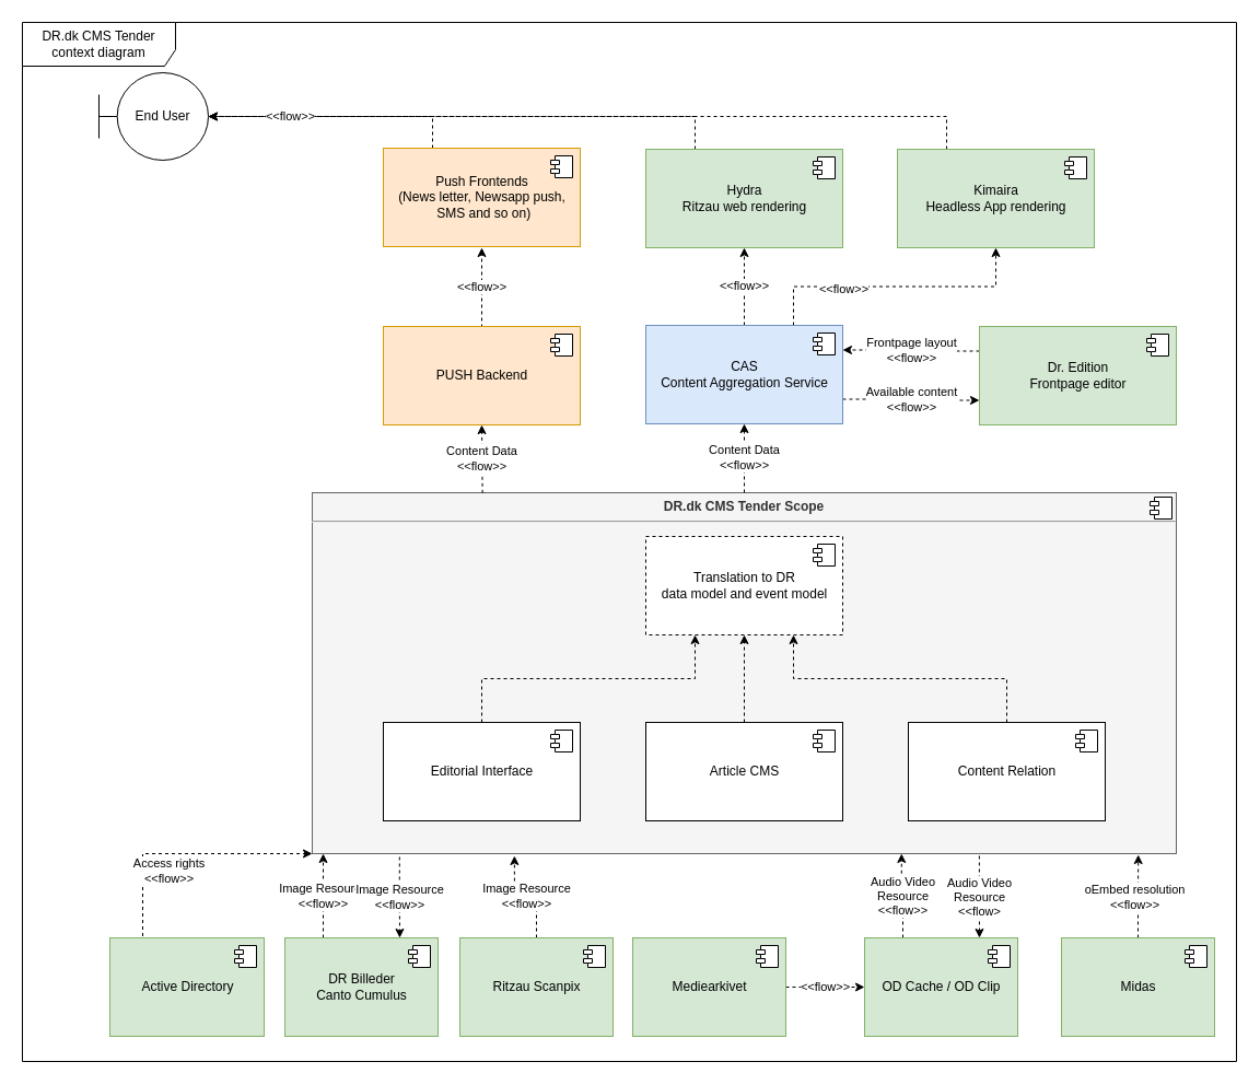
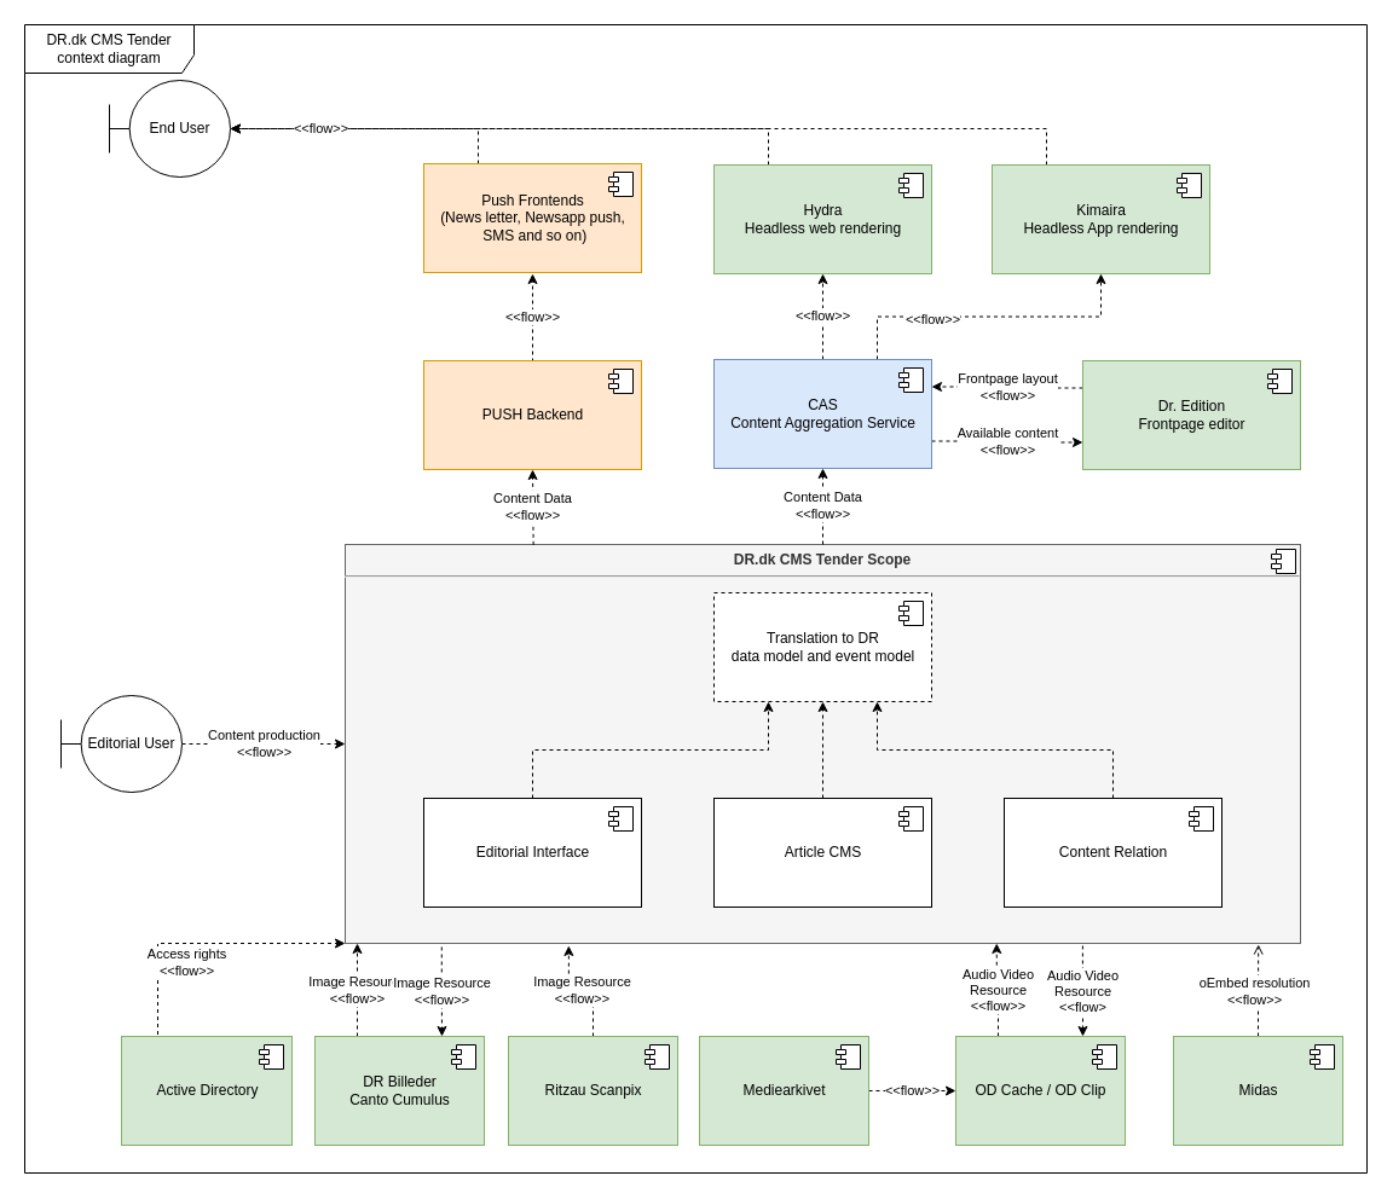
  <mxCell id="0" />
  <mxCell id="1" parent="0" />
  <mxCell id="2" value="DR.dk CMS Tender context diagram" style="shape=umlFrame;whiteSpace=wrap;html=1;width=140;height=40;" parent="1" vertex="1"><mxGeometry x="20" y="20" width="1110" height="950" as="geometry" /></mxCell>
  <mxCell id="3" style="rounded=0;html=1;dashed=1;labelBackgroundColor=none;startFill=0;endArrow=open;endFill=0;endSize=10;fontFamily=Verdana;fontSize=10;entryX=0.592;entryY=0.2;entryPerimeter=0;edgeStyle=elbowEdgeStyle;" parent="1" edge="1"><mxGeometry relative="1" as="geometry"><mxPoint x="377" y="194.5" as="sourcePoint" /></mxGeometry></mxCell>
- <mxCell id="4" style="edgeStyle=orthogonalEdgeStyle;rounded=0;orthogonalLoop=1;jettySize=auto;html=1;exitX=0.5;exitY=0;exitDx=0;exitDy=0;entryX=0.956;entryY=1.003;entryDx=0;entryDy=0;dashed=1;entryPerimeter=0;" parent="1" source="28" target="6" edge="1"><mxGeometry relative="1" as="geometry" /></mxCell>
+ <mxCell id="4" style="edgeStyle=orthogonalEdgeStyle;rounded=0;orthogonalLoop=1;jettySize=auto;html=1;exitX=0.5;exitY=0;exitDx=0;exitDy=0;entryX=0.956;entryY=1.003;entryDx=0;entryDy=0;dashed=1;entryPerimeter=0;endArrow=open;" parent="1" source="28" target="6" edge="1"><mxGeometry relative="1" as="geometry" /></mxCell>
  <mxCell id="5" value="oEmbed resolution&lt;br&gt;&amp;lt;&amp;lt;flow&amp;gt;&amp;gt;" style="edgeLabel;html=1;align=center;verticalAlign=middle;resizable=0;points=[];" parent="4" vertex="1" connectable="0"><mxGeometry x="0.004" y="3" relative="1" as="geometry"><mxPoint x="-1" as="offset" /></mxGeometry></mxCell>
  <mxCell id="6" value="&lt;p style=&quot;margin: 0px ; margin-top: 6px ; text-align: center&quot;&gt;&lt;b&gt;DR.dk CMS Tender Scope&lt;/b&gt;&lt;/p&gt;&lt;hr&gt;&lt;p style=&quot;margin: 0px ; margin-left: 8px&quot;&gt;&lt;br&gt;&lt;/p&gt;" style="align=left;overflow=fill;html=1;dropTarget=0;fillColor=#f5f5f5;fontColor=#333333;strokeColor=#666666;" parent="1" vertex="1"><mxGeometry x="285" y="450" width="790" height="330" as="geometry" /></mxCell>
  <mxCell id="7" value="" style="shape=component;jettyWidth=8;jettyHeight=4;" parent="6" vertex="1"><mxGeometry x="1" width="20" height="20" relative="1" as="geometry"><mxPoint x="-24" y="4" as="offset" /></mxGeometry></mxCell>
  <mxCell id="8" style="edgeStyle=orthogonalEdgeStyle;rounded=0;orthogonalLoop=1;jettySize=auto;html=1;exitX=0.5;exitY=0;exitDx=0;exitDy=0;entryX=0.75;entryY=1;entryDx=0;entryDy=0;dashed=1;" parent="1" source="9" target="42" edge="1"><mxGeometry relative="1" as="geometry" /></mxCell>
  <mxCell id="9" value="Content Relation" style="html=1;dropTarget=0;" parent="1" vertex="1"><mxGeometry x="830" y="660" width="180" height="90" as="geometry" /></mxCell>
  <mxCell id="10" value="" style="shape=module;jettyWidth=8;jettyHeight=4;" parent="9" vertex="1"><mxGeometry x="1" width="20" height="20" relative="1" as="geometry"><mxPoint x="-27" y="7" as="offset" /></mxGeometry></mxCell>
  <mxCell id="11" value="&amp;lt;&amp;lt;flow&amp;gt;&amp;gt;" style="edgeStyle=orthogonalEdgeStyle;rounded=0;orthogonalLoop=1;jettySize=auto;html=1;exitX=0.5;exitY=0;exitDx=0;exitDy=0;entryX=0.5;entryY=1;entryDx=0;entryDy=0;dashed=1;" parent="1" source="15" target="33" edge="1"><mxGeometry relative="1" as="geometry" /></mxCell>
  <mxCell id="12" style="edgeStyle=orthogonalEdgeStyle;rounded=0;orthogonalLoop=1;jettySize=auto;html=1;exitX=0.75;exitY=0;exitDx=0;exitDy=0;entryX=0.5;entryY=1;entryDx=0;entryDy=0;dashed=1;" parent="1" source="15" target="50" edge="1"><mxGeometry relative="1" as="geometry" /></mxCell>
  <mxCell id="13" value="&amp;lt;&amp;lt;flow&amp;gt;&amp;gt;" style="edgeLabel;html=1;align=center;verticalAlign=middle;resizable=0;points=[];" parent="12" vertex="1" connectable="0"><mxGeometry x="-0.376" y="-2" relative="1" as="geometry"><mxPoint x="1" as="offset" /></mxGeometry></mxCell>
  <mxCell id="14" value="Available content&lt;br&gt;&amp;lt;&amp;lt;flow&amp;gt;&amp;gt;" style="edgeStyle=orthogonalEdgeStyle;rounded=0;orthogonalLoop=1;jettySize=auto;html=1;exitX=1;exitY=0.75;exitDx=0;exitDy=0;entryX=0;entryY=0.75;entryDx=0;entryDy=0;dashed=1;" parent="1" source="15" target="57" edge="1"><mxGeometry relative="1" as="geometry" /></mxCell>
  <mxCell id="15" value="CAS&lt;br&gt;Content Aggregation Service" style="html=1;dropTarget=0;fillColor=#dae8fc;strokeColor=#6c8ebf;" parent="1" vertex="1"><mxGeometry x="590" y="297" width="180" height="90" as="geometry" /></mxCell>
  <mxCell id="16" value="" style="shape=module;jettyWidth=8;jettyHeight=4;" parent="15" vertex="1"><mxGeometry x="1" width="20" height="20" relative="1" as="geometry"><mxPoint x="-27" y="7" as="offset" /></mxGeometry></mxCell>
  <mxCell id="17" value="Image Resource&lt;br&gt;&amp;lt;&amp;lt;flow&amp;gt;&amp;gt;" style="edgeStyle=orthogonalEdgeStyle;rounded=0;orthogonalLoop=1;jettySize=auto;html=1;exitX=0.25;exitY=0;exitDx=0;exitDy=0;dashed=1;" parent="1" source="19" edge="1"><mxGeometry relative="1" as="geometry"><mxPoint x="295" y="780" as="targetPoint" /></mxGeometry></mxCell>
  <mxCell id="18" value="Image Resource&lt;br&gt;&amp;lt;&amp;lt;flow&amp;gt;&amp;gt;" style="edgeStyle=orthogonalEdgeStyle;rounded=0;orthogonalLoop=1;jettySize=auto;html=1;exitX=0.101;exitY=1.009;exitDx=0;exitDy=0;entryX=0.75;entryY=0;entryDx=0;entryDy=0;dashed=1;exitPerimeter=0;" parent="1" source="6" target="19" edge="1"><mxGeometry relative="1" as="geometry" /></mxCell>
  <mxCell id="19" value="DR Billeder&lt;br&gt;Canto Cumulus" style="html=1;dropTarget=0;fillColor=#d5e8d4;strokeColor=#82b366;" parent="1" vertex="1"><mxGeometry x="260" y="857" width="140" height="90" as="geometry" /></mxCell>
  <mxCell id="20" value="" style="shape=module;jettyWidth=8;jettyHeight=4;" parent="19" vertex="1"><mxGeometry x="1" width="20" height="20" relative="1" as="geometry"><mxPoint x="-27" y="7" as="offset" /></mxGeometry></mxCell>
  <mxCell id="21" value="Image Resource&lt;br&gt;&amp;lt;&amp;lt;flow&amp;gt;&amp;gt;" style="edgeStyle=orthogonalEdgeStyle;rounded=0;orthogonalLoop=1;jettySize=auto;html=1;exitX=0.5;exitY=0;exitDx=0;exitDy=0;entryX=0.234;entryY=1.006;entryDx=0;entryDy=0;entryPerimeter=0;dashed=1;" parent="1" source="22" target="6" edge="1"><mxGeometry relative="1" as="geometry" /></mxCell>
  <mxCell id="22" value="Ritzau Scanpix" style="html=1;dropTarget=0;fillColor=#d5e8d4;strokeColor=#82b366;" parent="1" vertex="1"><mxGeometry x="420" y="857" width="140" height="90" as="geometry" /></mxCell>
  <mxCell id="23" value="" style="shape=module;jettyWidth=8;jettyHeight=4;" parent="22" vertex="1"><mxGeometry x="1" width="20" height="20" relative="1" as="geometry"><mxPoint x="-27" y="7" as="offset" /></mxGeometry></mxCell>
  <mxCell id="24" value="Audio Video &lt;br&gt;Resource&lt;br&gt;&amp;lt;&amp;lt;flow&amp;gt;&amp;gt;" style="edgeStyle=orthogonalEdgeStyle;rounded=0;orthogonalLoop=1;jettySize=auto;html=1;exitX=0.25;exitY=0;exitDx=0;exitDy=0;dashed=1;entryX=0.682;entryY=1;entryDx=0;entryDy=0;entryPerimeter=0;" parent="1" source="26" target="6" edge="1"><mxGeometry relative="1" as="geometry"><mxPoint x="810" y="780" as="targetPoint" /></mxGeometry></mxCell>
  <mxCell id="25" value="Audio Video &lt;br&gt;Resource&lt;br&gt;&amp;lt;&amp;lt;flow&amp;gt;" style="edgeStyle=orthogonalEdgeStyle;rounded=0;orthogonalLoop=1;jettySize=auto;html=1;exitX=0.772;exitY=1.006;exitDx=0;exitDy=0;entryX=0.75;entryY=0;entryDx=0;entryDy=0;dashed=1;exitPerimeter=0;" parent="1" source="6" target="26" edge="1"><mxGeometry relative="1" as="geometry" /></mxCell>
  <mxCell id="26" value="OD Cache / OD Clip" style="html=1;dropTarget=0;fillColor=#d5e8d4;strokeColor=#82b366;" parent="1" vertex="1"><mxGeometry x="790" y="857" width="140" height="90" as="geometry" /></mxCell>
  <mxCell id="27" value="" style="shape=module;jettyWidth=8;jettyHeight=4;" parent="26" vertex="1"><mxGeometry x="1" width="20" height="20" relative="1" as="geometry"><mxPoint x="-27" y="7" as="offset" /></mxGeometry></mxCell>
  <mxCell id="28" value="Midas" style="html=1;dropTarget=0;fillColor=#d5e8d4;strokeColor=#82b366;" parent="1" vertex="1"><mxGeometry x="970" y="857" width="140" height="90" as="geometry" /></mxCell>
  <mxCell id="29" value="" style="shape=module;jettyWidth=8;jettyHeight=4;" parent="28" vertex="1"><mxGeometry x="1" width="20" height="20" relative="1" as="geometry"><mxPoint x="-27" y="7" as="offset" /></mxGeometry></mxCell>
+ <mxCell id="30" value="Content production&lt;br&gt;&amp;lt;&amp;lt;flow&amp;gt;&amp;gt;" style="edgeStyle=orthogonalEdgeStyle;rounded=0;orthogonalLoop=1;jettySize=auto;html=1;entryX=0;entryY=0.5;entryDx=0;entryDy=0;dashed=1;" parent="1" source="31" target="6" edge="1"><mxGeometry relative="1" as="geometry" /></mxCell>
+ <mxCell id="31" value="Editorial User" style="shape=umlBoundary;whiteSpace=wrap;html=1;" parent="1" vertex="1"><mxGeometry x="50" y="575" width="100" height="80" as="geometry" /></mxCell>
  <mxCell id="32" style="edgeStyle=orthogonalEdgeStyle;rounded=0;orthogonalLoop=1;jettySize=auto;html=1;exitX=0.25;exitY=0;exitDx=0;exitDy=0;dashed=1;" parent="1" source="33" target="35" edge="1"><mxGeometry relative="1" as="geometry" /></mxCell>
- <mxCell id="33" value="Hydra&lt;br&gt;Ritzau web rendering" style="html=1;dropTarget=0;fillColor=#d5e8d4;strokeColor=#82b366;" parent="1" vertex="1"><mxGeometry x="590" y="136" width="180" height="90" as="geometry" /></mxCell>
+ <mxCell id="33" value="Hydra&lt;br&gt;Headless web rendering" style="html=1;dropTarget=0;fillColor=#d5e8d4;strokeColor=#82b366;" parent="1" vertex="1"><mxGeometry x="590" y="136" width="180" height="90" as="geometry" /></mxCell>
  <mxCell id="34" value="" style="shape=module;jettyWidth=8;jettyHeight=4;" parent="33" vertex="1"><mxGeometry x="1" width="20" height="20" relative="1" as="geometry"><mxPoint x="-27" y="7" as="offset" /></mxGeometry></mxCell>
  <mxCell id="35" value="End User" style="shape=umlBoundary;whiteSpace=wrap;html=1;" parent="1" vertex="1"><mxGeometry x="90" y="66" width="100" height="80" as="geometry" /></mxCell>
  <mxCell id="36" style="edgeStyle=orthogonalEdgeStyle;rounded=0;orthogonalLoop=1;jettySize=auto;html=1;exitX=0.5;exitY=0;exitDx=0;exitDy=0;entryX=0.5;entryY=1;entryDx=0;entryDy=0;dashed=1;" parent="1" source="37" target="42" edge="1"><mxGeometry relative="1" as="geometry" /></mxCell>
  <mxCell id="37" value="Article CMS" style="html=1;dropTarget=0;" parent="1" vertex="1"><mxGeometry x="590" y="660" width="180" height="90" as="geometry" /></mxCell>
  <mxCell id="38" value="" style="shape=module;jettyWidth=8;jettyHeight=4;" parent="37" vertex="1"><mxGeometry x="1" width="20" height="20" relative="1" as="geometry"><mxPoint x="-27" y="7" as="offset" /></mxGeometry></mxCell>
  <mxCell id="39" style="edgeStyle=orthogonalEdgeStyle;rounded=0;orthogonalLoop=1;jettySize=auto;html=1;exitX=0.5;exitY=0;exitDx=0;exitDy=0;entryX=0.25;entryY=1;entryDx=0;entryDy=0;dashed=1;" parent="1" source="40" target="42" edge="1"><mxGeometry relative="1" as="geometry" /></mxCell>
  <mxCell id="40" value="Editorial Interface" style="html=1;dropTarget=0;" parent="1" vertex="1"><mxGeometry x="350" y="660" width="180" height="90" as="geometry" /></mxCell>
  <mxCell id="41" value="" style="shape=module;jettyWidth=8;jettyHeight=4;" parent="40" vertex="1"><mxGeometry x="1" width="20" height="20" relative="1" as="geometry"><mxPoint x="-27" y="7" as="offset" /></mxGeometry></mxCell>
  <mxCell id="42" value="Translation to DR &lt;br&gt;data model and event model" style="html=1;dropTarget=0;dashed=1;" parent="1" vertex="1"><mxGeometry x="590" y="490" width="180" height="90" as="geometry" /></mxCell>
  <mxCell id="43" value="" style="shape=module;jettyWidth=8;jettyHeight=4;" parent="42" vertex="1"><mxGeometry x="1" width="20" height="20" relative="1" as="geometry"><mxPoint x="-27" y="7" as="offset" /></mxGeometry></mxCell>
  <mxCell id="44" value="Content Data&lt;br&gt;&amp;lt;&amp;lt;flow&amp;gt;&amp;gt;" style="endArrow=classic;html=1;rounded=0;exitX=0.5;exitY=0;exitDx=0;exitDy=0;entryX=0.5;entryY=1;entryDx=0;entryDy=0;dashed=1;" parent="1" source="6" target="15" edge="1"><mxGeometry width="50" height="50" relative="1" as="geometry"><mxPoint x="760" y="580" as="sourcePoint" /><mxPoint x="810" y="530" as="targetPoint" /></mxGeometry></mxCell>
  <mxCell id="45" value="&amp;lt;&amp;lt;flow&amp;gt;&amp;gt;" style="edgeStyle=orthogonalEdgeStyle;rounded=0;orthogonalLoop=1;jettySize=auto;html=1;exitX=0.5;exitY=0;exitDx=0;exitDy=0;entryX=0.5;entryY=1;entryDx=0;entryDy=0;dashed=1;" parent="1" edge="1"><mxGeometry relative="1" as="geometry"><mxPoint x="440" y="299" as="sourcePoint" /><mxPoint x="440" y="226" as="targetPoint" /></mxGeometry></mxCell>
  <mxCell id="46" value="PUSH Backend" style="html=1;dropTarget=0;fillColor=#ffe6cc;strokeColor=#d79b00;" parent="1" vertex="1"><mxGeometry x="350" y="298" width="180" height="90" as="geometry" /></mxCell>
  <mxCell id="47" value="" style="shape=module;jettyWidth=8;jettyHeight=4;" parent="46" vertex="1"><mxGeometry x="1" width="20" height="20" relative="1" as="geometry"><mxPoint x="-27" y="7" as="offset" /></mxGeometry></mxCell>
  <mxCell id="48" value="Content Data&lt;br&gt;&amp;lt;&amp;lt;flow&amp;gt;&amp;gt;" style="endArrow=classic;html=1;rounded=0;exitX=0.197;exitY=0.001;exitDx=0;exitDy=0;entryX=0.5;entryY=1;entryDx=0;entryDy=0;dashed=1;exitPerimeter=0;" parent="1" source="6" target="46" edge="1"><mxGeometry width="50" height="50" relative="1" as="geometry"><mxPoint x="690" y="460" as="sourcePoint" /><mxPoint x="690" y="380" as="targetPoint" /></mxGeometry></mxCell>
  <mxCell id="49" style="edgeStyle=orthogonalEdgeStyle;rounded=0;orthogonalLoop=1;jettySize=auto;html=1;exitX=0.25;exitY=0;exitDx=0;exitDy=0;dashed=1;" parent="1" source="50" target="35" edge="1"><mxGeometry relative="1" as="geometry" /></mxCell>
  <mxCell id="50" value="Kimaira&lt;br&gt;Headless App rendering" style="html=1;dropTarget=0;fillColor=#d5e8d4;strokeColor=#82b366;" parent="1" vertex="1"><mxGeometry x="820" y="136" width="180" height="90" as="geometry" /></mxCell>
  <mxCell id="51" value="" style="shape=module;jettyWidth=8;jettyHeight=4;" parent="50" vertex="1"><mxGeometry x="1" width="20" height="20" relative="1" as="geometry"><mxPoint x="-27" y="7" as="offset" /></mxGeometry></mxCell>
  <mxCell id="52" style="edgeStyle=orthogonalEdgeStyle;rounded=0;orthogonalLoop=1;jettySize=auto;html=1;exitX=0.25;exitY=0;exitDx=0;exitDy=0;dashed=1;" parent="1" source="54" target="35" edge="1"><mxGeometry relative="1" as="geometry" /></mxCell>
  <mxCell id="53" value="&amp;lt;&amp;lt;flow&amp;gt;&amp;gt;" style="edgeLabel;html=1;align=center;verticalAlign=middle;resizable=0;points=[];" parent="52" vertex="1" connectable="0"><mxGeometry x="0.365" y="-1" relative="1" as="geometry"><mxPoint as="offset" /></mxGeometry></mxCell>
  <mxCell id="54" value="Push Frontends&lt;br&gt;(News letter, Newsapp push,&lt;br&gt;&amp;nbsp;SMS and so on)" style="html=1;dropTarget=0;fillColor=#ffe6cc;strokeColor=#d79b00;" parent="1" vertex="1"><mxGeometry x="350" y="135" width="180" height="90" as="geometry" /></mxCell>
  <mxCell id="55" value="" style="shape=module;jettyWidth=8;jettyHeight=4;" parent="54" vertex="1"><mxGeometry x="1" width="20" height="20" relative="1" as="geometry"><mxPoint x="-27" y="7" as="offset" /></mxGeometry></mxCell>
  <mxCell id="56" value="Frontpage layout&lt;br&gt;&amp;lt;&amp;lt;flow&amp;gt;&amp;gt;" style="edgeStyle=orthogonalEdgeStyle;rounded=0;orthogonalLoop=1;jettySize=auto;html=1;exitX=0;exitY=0.25;exitDx=0;exitDy=0;entryX=1;entryY=0.25;entryDx=0;entryDy=0;dashed=1;" parent="1" source="57" target="15" edge="1"><mxGeometry relative="1" as="geometry" /></mxCell>
  <mxCell id="57" value="Dr. Edition&lt;br&gt;Frontpage editor" style="html=1;dropTarget=0;fillColor=#d5e8d4;strokeColor=#82b366;" parent="1" vertex="1"><mxGeometry x="895" y="298" width="180" height="90" as="geometry" /></mxCell>
  <mxCell id="58" value="" style="shape=module;jettyWidth=8;jettyHeight=4;" parent="57" vertex="1"><mxGeometry x="1" width="20" height="20" relative="1" as="geometry"><mxPoint x="-27" y="7" as="offset" /></mxGeometry></mxCell>
  <mxCell id="59" style="edgeStyle=orthogonalEdgeStyle;rounded=0;orthogonalLoop=1;jettySize=auto;html=1;exitX=0.5;exitY=0;exitDx=0;exitDy=0;entryX=0;entryY=1;entryDx=0;entryDy=0;dashed=1;" parent="1" source="61" target="6" edge="1"><mxGeometry relative="1" as="geometry"><Array as="points"><mxPoint x="130" y="780" /></Array></mxGeometry></mxCell>
  <mxCell id="60" value="Access rights&lt;br&gt;&amp;lt;&amp;lt;flow&amp;gt;&amp;gt;" style="edgeLabel;html=1;align=center;verticalAlign=middle;resizable=0;points=[];" parent="59" vertex="1" connectable="0"><mxGeometry x="-0.249" y="-3" relative="1" as="geometry"><mxPoint x="20" as="offset" /></mxGeometry></mxCell>
  <mxCell id="61" value="Active Directory" style="html=1;dropTarget=0;fillColor=#d5e8d4;strokeColor=#82b366;" parent="1" vertex="1"><mxGeometry x="100" y="857" width="141" height="90" as="geometry" /></mxCell>
  <mxCell id="62" value="" style="shape=module;jettyWidth=8;jettyHeight=4;" parent="61" vertex="1"><mxGeometry x="1" width="20" height="20" relative="1" as="geometry"><mxPoint x="-27" y="7" as="offset" /></mxGeometry></mxCell>
  <mxCell id="63" value="&amp;lt;&amp;lt;flow&amp;gt;&amp;gt;" style="edgeStyle=orthogonalEdgeStyle;rounded=0;orthogonalLoop=1;jettySize=auto;html=1;exitX=1;exitY=0.5;exitDx=0;exitDy=0;entryX=0;entryY=0.5;entryDx=0;entryDy=0;dashed=1;" edge="1" parent="1" source="64" target="26"><mxGeometry relative="1" as="geometry" /></mxCell>
  <mxCell id="64" value="Mediearkivet" style="html=1;dropTarget=0;fillColor=#d5e8d4;strokeColor=#82b366;" vertex="1" parent="1"><mxGeometry x="578" y="857" width="140" height="90" as="geometry" /></mxCell>
  <mxCell id="65" value="" style="shape=module;jettyWidth=8;jettyHeight=4;" vertex="1" parent="64"><mxGeometry x="1" width="20" height="20" relative="1" as="geometry"><mxPoint x="-27" y="7" as="offset" /></mxGeometry></mxCell>
